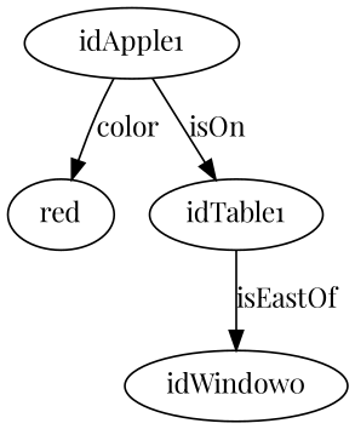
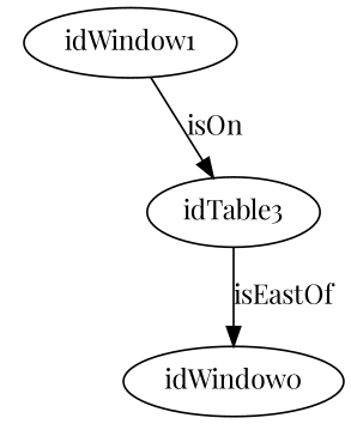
  digraph {
    fontname="Playfair Display"
    node [fontname="Playfair Display"]
    edge [fontname="Playfair Display"]
-   idApple1
-   red
-   idTable1
+   idApple1 [label=idWindow1]
+   idTable1 [label=idTable3]
    n4 [label=idWindow0]
-   idApple1 -> red [label=color]
    idApple1 -> idTable1 [label=isOn]
    idTable1 -> n4 [label=isEastOf]
  }
